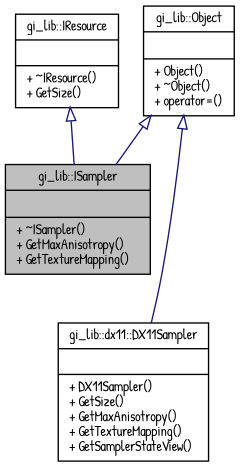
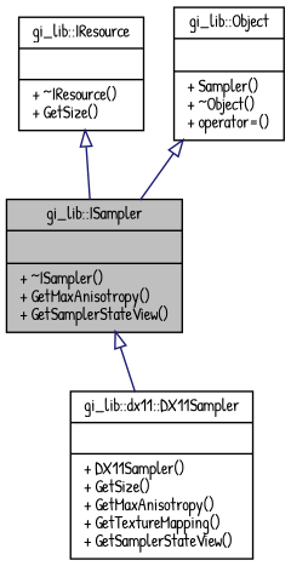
  digraph {
    fontname="Patrick Hand"
    node [color=black fillcolor=white fontname="Patrick Hand" fontsize=10 shape=record style=filled]
    edge [arrowtail=onormal color=midnightblue dir=back fontname="Patrick Hand" fontsize=10 labelfontname=Helvetica labelfontsize=10 style=solid]
-   n1 [fillcolor=grey75 fontcolor=black height=0.2 label="{gi_lib::ISampler\n||+ ~ISampler()\l+ GetMaxAnisotropy()\l+ GetTextureMapping()\l}" width=0.4]
+   n1 [fillcolor=grey75 fontcolor=black height=0.2 label="{gi_lib::ISampler\n||+ ~ISampler()\l+ GetMaxAnisotropy()\l+ GetSamplerStateView()\l}" width=0.4]
    n2 [height=0.2 label="{gi_lib::dx11::DX11Sampler\n||+ DX11Sampler()\l+ GetSize()\l+ GetMaxAnisotropy()\l+ GetTextureMapping()\l+ GetSamplerStateView()\l}" width=0.4]
    n3 [height=0.2 label="{gi_lib::IResource\n||+ ~IResource()\l+ GetSize()\l}" width=0.4]
-   n4 [height=0.2 label="{gi_lib::Object\n||+ Object()\l+ ~Object()\l+ operator=()\l}" width=0.4]
-   n4 -> n2
+   n4 [height=0.2 label="{gi_lib::Object\n||+ Sampler()\l+ ~Object()\l+ operator=()\l}" width=0.4]
+   n1 -> n2
    n3 -> n1
    n4 -> n1
  }
